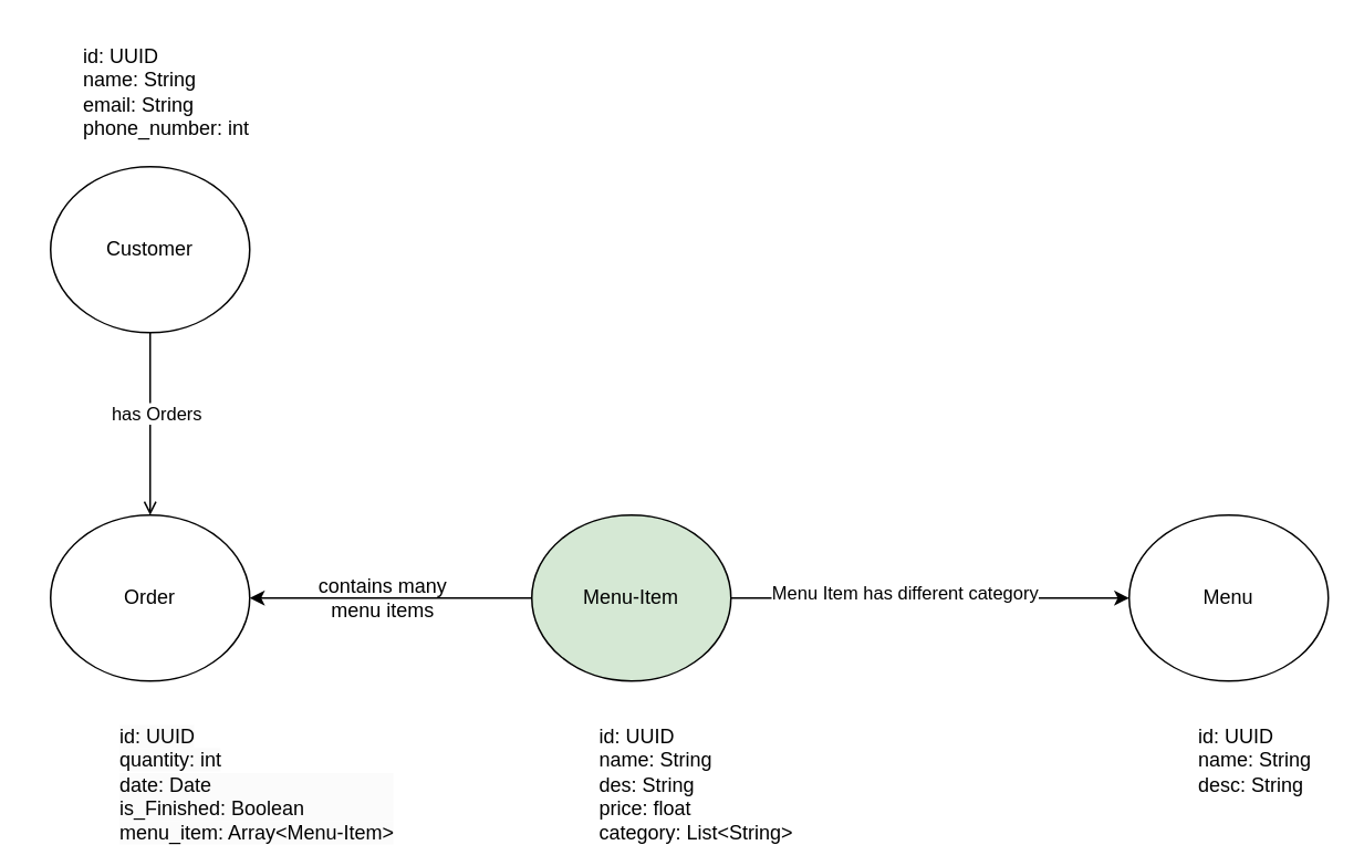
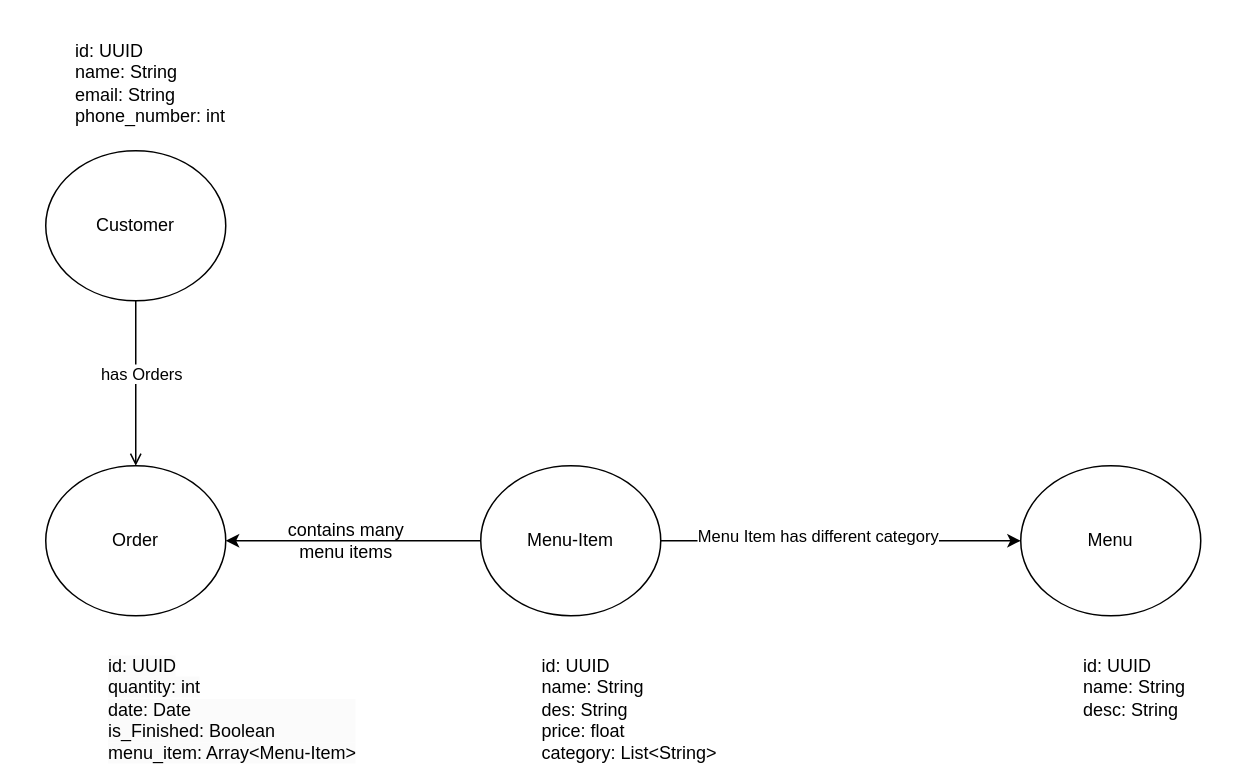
  <mxCell id="0" />
  <mxCell id="1" parent="0" />
  <mxCell id="2" value="Customer" style="ellipse;whiteSpace=wrap;html=1;" parent="1" vertex="1"><mxGeometry x="30" y="100" width="120" height="100" as="geometry" /></mxCell>
  <mxCell id="3" value="Order" style="ellipse;whiteSpace=wrap;html=1;" parent="1" vertex="1"><mxGeometry x="30" y="310" width="120" height="100" as="geometry" /></mxCell>
- <mxCell id="4" value="Menu-Item" style="ellipse;whiteSpace=wrap;html=1;fillColor=#d5e8d4;" parent="1" vertex="1"><mxGeometry x="320" y="310" width="120" height="100" as="geometry" /></mxCell>
+ <mxCell id="4" value="Menu-Item" style="ellipse;whiteSpace=wrap;html=1;" parent="1" vertex="1"><mxGeometry x="320" y="310" width="120" height="100" as="geometry" /></mxCell>
  <mxCell id="5" value="Menu" style="ellipse;whiteSpace=wrap;html=1;" parent="1" vertex="1"><mxGeometry x="680" y="310" width="120" height="100" as="geometry" /></mxCell>
  <mxCell id="6" value="" style="endArrow=open;html=1;rounded=0;exitX=0.5;exitY=1;exitDx=0;exitDy=0;" parent="1" source="2" target="3" edge="1"><mxGeometry width="50" height="50" relative="1" as="geometry"><mxPoint x="200" y="290" as="sourcePoint" /><mxPoint x="250" y="240" as="targetPoint" /></mxGeometry></mxCell>
  <mxCell id="7" value="has Orders" style="edgeLabel;html=1;align=center;verticalAlign=middle;resizable=0;points=[];" parent="6" vertex="1" connectable="0"><mxGeometry x="-0.133" y="3" relative="1" as="geometry"><mxPoint as="offset" /></mxGeometry></mxCell>
  <mxCell id="8" value="" style="endArrow=classic;html=1;rounded=0;entryX=1;entryY=0.5;entryDx=0;entryDy=0;exitX=0;exitY=0.5;exitDx=0;exitDy=0;" parent="1" source="4" target="3" edge="1"><mxGeometry width="50" height="50" relative="1" as="geometry"><mxPoint x="280" y="430" as="sourcePoint" /><mxPoint x="370" y="240" as="targetPoint" /></mxGeometry></mxCell>
  <mxCell id="9" value="" style="endArrow=classic;html=1;rounded=0;exitX=1;exitY=0.5;exitDx=0;exitDy=0;" parent="1" source="4" target="5" edge="1"><mxGeometry width="50" height="50" relative="1" as="geometry"><mxPoint x="440" y="290" as="sourcePoint" /><mxPoint x="490" y="240" as="targetPoint" /></mxGeometry></mxCell>
  <mxCell id="10" value="Menu Item has different category" style="edgeLabel;html=1;align=center;verticalAlign=middle;resizable=0;points=[];" parent="9" vertex="1" connectable="0"><mxGeometry x="-0.136" y="4" relative="1" as="geometry"><mxPoint as="offset" /></mxGeometry></mxCell>
  <mxCell id="11" value="&lt;div&gt;&lt;span style=&quot;background-color: initial;&quot;&gt;contains many&lt;/span&gt;&lt;/div&gt;&lt;div&gt;menu items&lt;/div&gt;" style="text;html=1;align=center;verticalAlign=middle;resizable=0;points=[];autosize=1;strokeColor=none;fillColor=none;" parent="1" vertex="1"><mxGeometry x="180" y="340" width="100" height="40" as="geometry" /></mxCell>
  <mxCell id="12" value="&lt;div style=&quot;text-align: left;&quot;&gt;&lt;span style=&quot;text-wrap: nowrap; background-color: initial;&quot;&gt;id: UUID&lt;/span&gt;&lt;/div&gt;&lt;div&gt;&lt;div style=&quot;text-align: left;&quot;&gt;&lt;span style=&quot;text-wrap: nowrap; background-color: initial;&quot;&gt;name: String&lt;/span&gt;&lt;/div&gt;&lt;div style=&quot;text-align: left; text-wrap: nowrap;&quot;&gt;email: String&lt;/div&gt;&lt;div style=&quot;text-align: left; text-wrap: nowrap;&quot;&gt;phone_number: int&lt;/div&gt;&lt;/div&gt;" style="text;html=1;align=center;verticalAlign=middle;whiteSpace=wrap;rounded=0;" parent="1" vertex="1"><mxGeometry x="20" y="20" width="160" height="70" as="geometry" /></mxCell>
  <mxCell id="13" value="&lt;span style=&quot;color: rgb(0, 0, 0); font-family: Helvetica; font-size: 12px; font-style: normal; font-variant-ligatures: normal; font-variant-caps: normal; font-weight: 400; letter-spacing: normal; orphans: 2; text-align: left; text-indent: 0px; text-transform: none; widows: 2; word-spacing: 0px; -webkit-text-stroke-width: 0px; white-space: nowrap; background-color: rgb(251, 251, 251); text-decoration-thickness: initial; text-decoration-style: initial; text-decoration-color: initial; display: inline !important; float: none;&quot;&gt;id: UUID&lt;/span&gt;&lt;div&gt;&lt;span style=&quot;color: rgb(0, 0, 0); font-family: Helvetica; font-size: 12px; font-style: normal; font-variant-ligatures: normal; font-variant-caps: normal; font-weight: 400; letter-spacing: normal; orphans: 2; text-align: left; text-indent: 0px; text-transform: none; widows: 2; word-spacing: 0px; -webkit-text-stroke-width: 0px; white-space: nowrap; background-color: rgb(251, 251, 251); text-decoration-thickness: initial; text-decoration-style: initial; text-decoration-color: initial; display: inline !important; float: none;&quot;&gt;quantity: int&lt;/span&gt;&lt;br style=&quot;forced-color-adjust: none; color: rgb(0, 0, 0); font-family: Helvetica; font-size: 12px; font-style: normal; font-variant-ligatures: normal; font-variant-caps: normal; font-weight: 400; letter-spacing: normal; orphans: 2; text-align: left; text-indent: 0px; text-transform: none; widows: 2; word-spacing: 0px; -webkit-text-stroke-width: 0px; white-space: nowrap; background-color: rgb(251, 251, 251); text-decoration-thickness: initial; text-decoration-style: initial; text-decoration-color: initial;&quot;&gt;&lt;div style=&quot;forced-color-adjust: none; color: rgb(0, 0, 0); font-family: Helvetica; font-size: 12px; font-style: normal; font-variant-ligatures: normal; font-variant-caps: normal; font-weight: 400; letter-spacing: normal; orphans: 2; text-align: left; text-indent: 0px; text-transform: none; widows: 2; word-spacing: 0px; -webkit-text-stroke-width: 0px; white-space: nowrap; background-color: rgb(251, 251, 251); text-decoration-thickness: initial; text-decoration-style: initial; text-decoration-color: initial;&quot;&gt;&lt;span style=&quot;forced-color-adjust: none; background-color: initial;&quot;&gt;date: Date&lt;/span&gt;&lt;/div&gt;&lt;/div&gt;&lt;div style=&quot;forced-color-adjust: none; color: rgb(0, 0, 0); font-family: Helvetica; font-size: 12px; font-style: normal; font-variant-ligatures: normal; font-variant-caps: normal; font-weight: 400; letter-spacing: normal; orphans: 2; text-align: left; text-indent: 0px; text-transform: none; widows: 2; word-spacing: 0px; -webkit-text-stroke-width: 0px; white-space: nowrap; background-color: rgb(251, 251, 251); text-decoration-thickness: initial; text-decoration-style: initial; text-decoration-color: initial;&quot;&gt;&lt;span style=&quot;forced-color-adjust: none; background-color: initial;&quot;&gt;is_Finished: Boolean&lt;/span&gt;&lt;/div&gt;&lt;div style=&quot;forced-color-adjust: none; color: rgb(0, 0, 0); font-family: Helvetica; font-size: 12px; font-style: normal; font-variant-ligatures: normal; font-variant-caps: normal; font-weight: 400; letter-spacing: normal; orphans: 2; text-align: left; text-indent: 0px; text-transform: none; widows: 2; word-spacing: 0px; -webkit-text-stroke-width: 0px; white-space: nowrap; background-color: rgb(251, 251, 251); text-decoration-thickness: initial; text-decoration-style: initial; text-decoration-color: initial;&quot;&gt;&lt;span style=&quot;forced-color-adjust: none; background-color: initial;&quot;&gt;menu_item: Array&amp;lt;Menu-Item&amp;gt;&lt;/span&gt;&lt;/div&gt;" style="text;whiteSpace=wrap;html=1;" parent="1" vertex="1"><mxGeometry x="70" y="430" width="119" height="70" as="geometry" /></mxCell>
  <mxCell id="14" value="&lt;span style=&quot;text-wrap: nowrap;&quot;&gt;id: UUID&lt;/span&gt;&lt;div&gt;&lt;span style=&quot;text-wrap: nowrap;&quot;&gt;name: String&lt;/span&gt;&lt;/div&gt;&lt;div&gt;&lt;span style=&quot;text-wrap: nowrap;&quot;&gt;des: String&lt;br&gt;&lt;/span&gt;&lt;div style=&quot;text-wrap: nowrap;&quot;&gt;&lt;span style=&quot;background-color: initial;&quot;&gt;price: float&lt;/span&gt;&lt;/div&gt;&lt;/div&gt;&lt;div style=&quot;text-wrap: nowrap;&quot;&gt;&lt;span style=&quot;background-color: initial;&quot;&gt;category: List&amp;lt;String&amp;gt;&lt;/span&gt;&lt;/div&gt;" style="text;whiteSpace=wrap;html=1;" parent="1" vertex="1"><mxGeometry x="359" y="430" width="90" height="70" as="geometry" /></mxCell>
  <mxCell id="15" value="&lt;span style=&quot;text-wrap: nowrap;&quot;&gt;id: UUID&lt;/span&gt;&lt;div&gt;&lt;span style=&quot;text-wrap: nowrap;&quot;&gt;name: String&lt;/span&gt;&lt;div style=&quot;text-wrap: nowrap;&quot;&gt;desc: String&lt;/div&gt;&lt;/div&gt;" style="text;whiteSpace=wrap;html=1;" parent="1" vertex="1"><mxGeometry x="720" y="430" width="80" height="70" as="geometry" /></mxCell>
